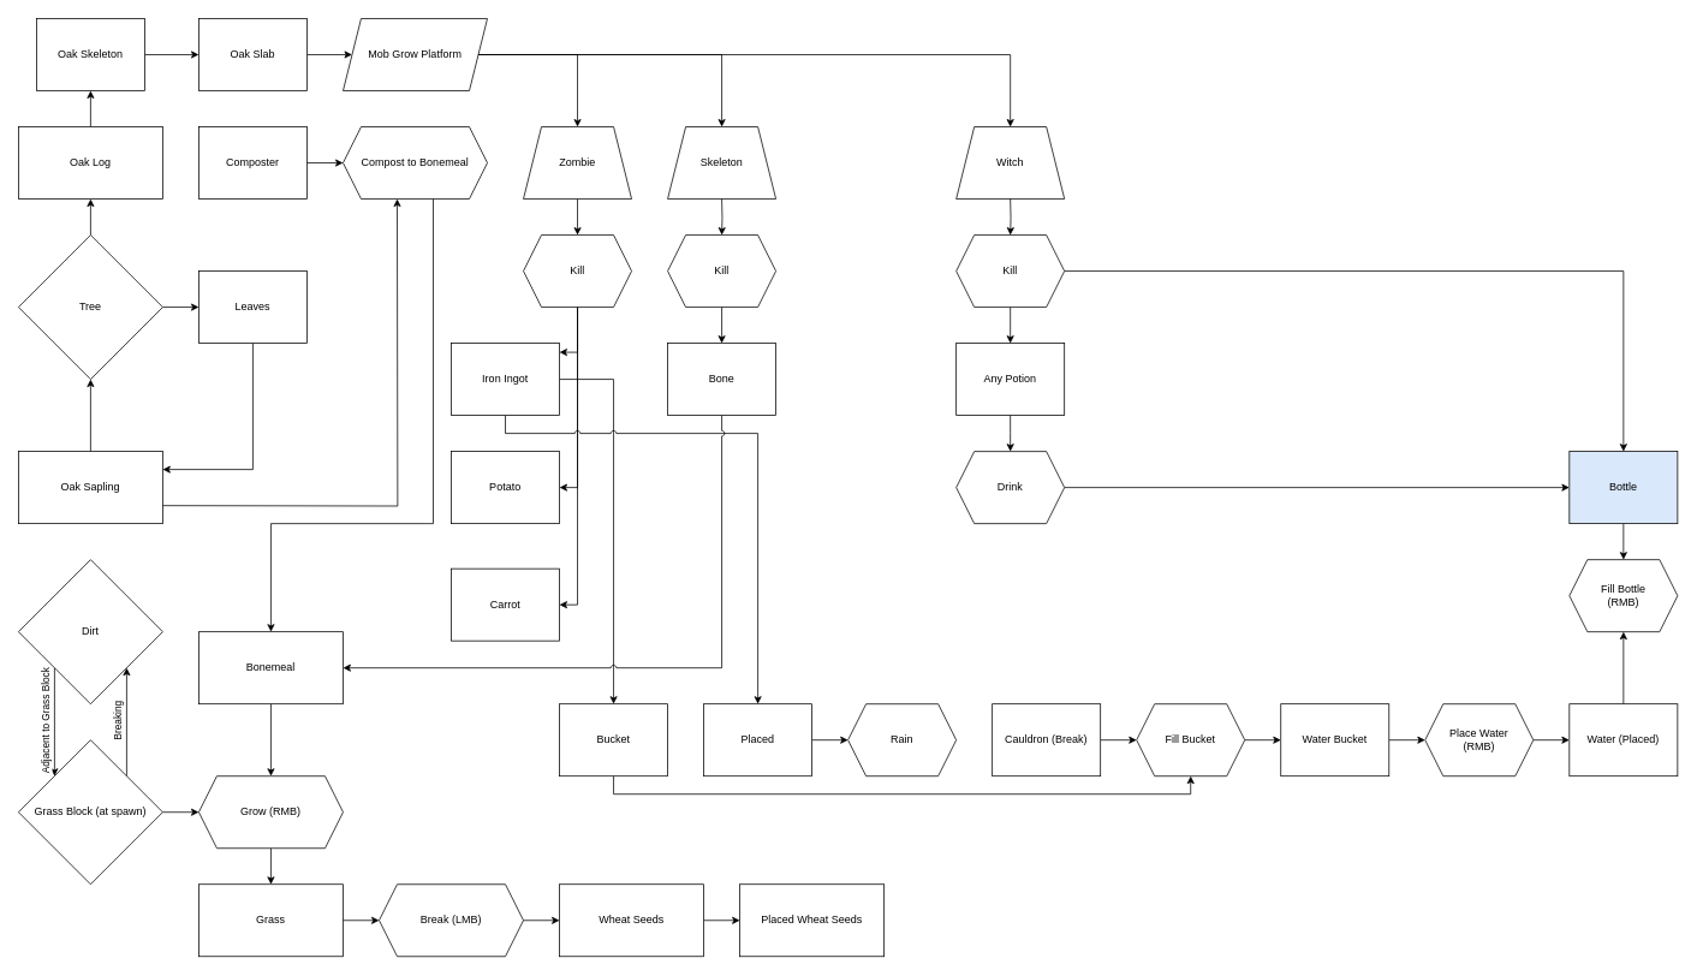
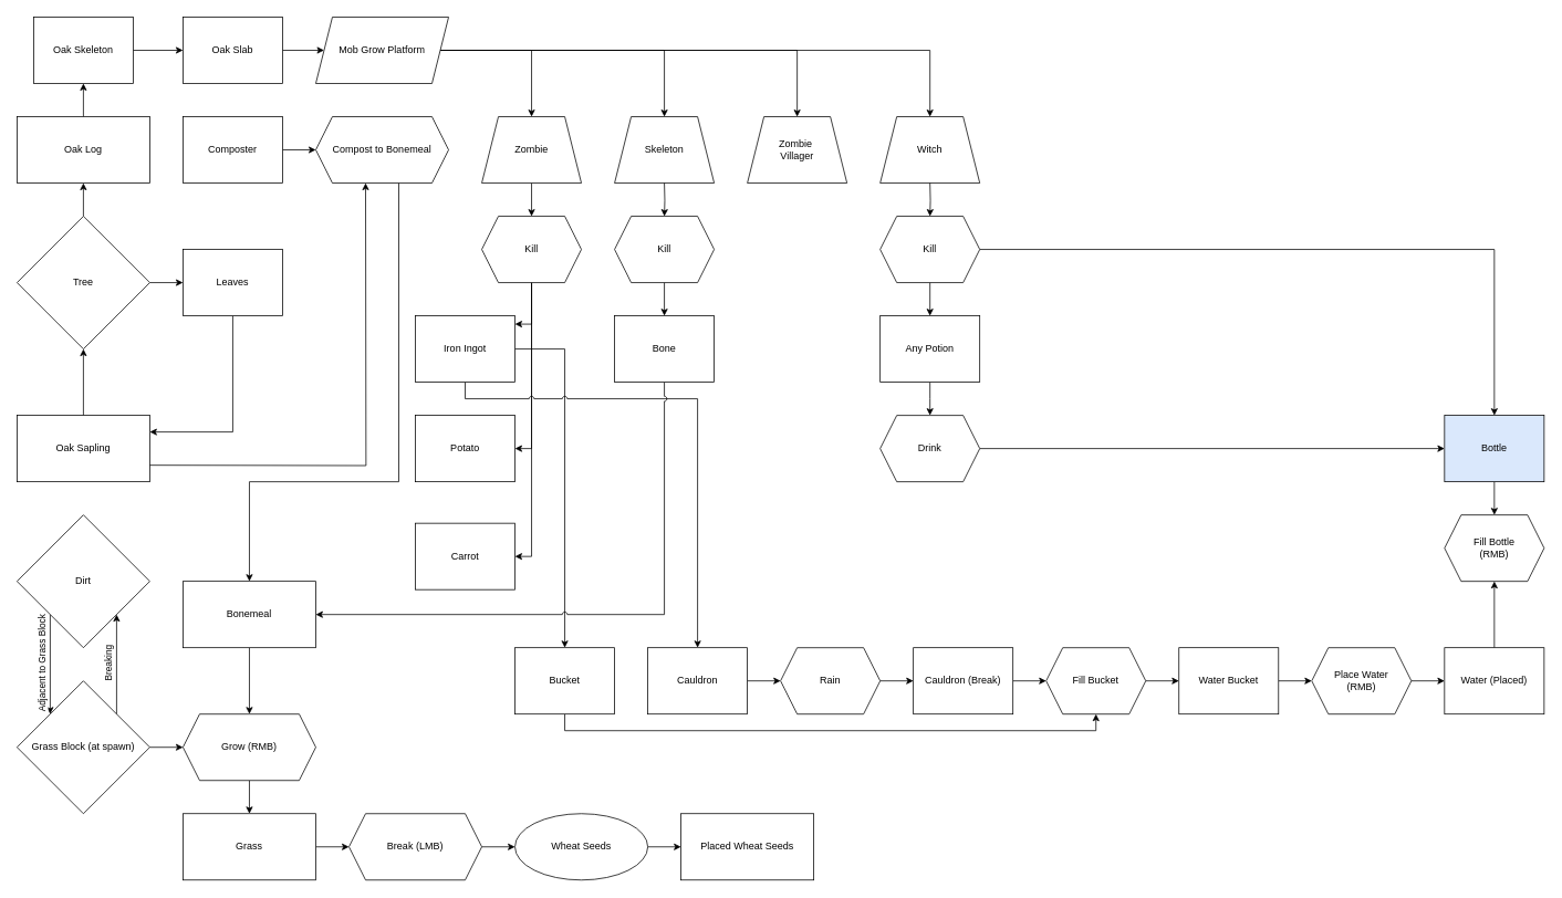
  <mxCell id="0" />
  <mxCell id="1" parent="0" />
  <mxCell id="2" style="edgeStyle=orthogonalEdgeStyle;rounded=0;orthogonalLoop=1;jettySize=auto;html=1;exitX=1;exitY=0.5;exitDx=0;exitDy=0;entryX=0;entryY=0.5;entryDx=0;entryDy=0;" edge="1" parent="1" source="4" target="13"><mxGeometry relative="1" as="geometry" /></mxCell>
  <mxCell id="3" value="" style="edgeStyle=orthogonalEdgeStyle;rounded=0;orthogonalLoop=1;jettySize=auto;html=1;" edge="1" parent="1" source="4" target="18"><mxGeometry relative="1" as="geometry" /></mxCell>
  <mxCell id="4" value="Tree" style="rhombus;whiteSpace=wrap;html=1;" vertex="1" parent="1"><mxGeometry x="20" y="260" width="160" height="160" as="geometry" /></mxCell>
  <mxCell id="5" style="edgeStyle=orthogonalEdgeStyle;rounded=0;orthogonalLoop=1;jettySize=auto;html=1;exitX=1;exitY=0;exitDx=0;exitDy=0;entryX=1;entryY=1;entryDx=0;entryDy=0;" edge="1" parent="1" source="8" target="11"><mxGeometry relative="1" as="geometry" /></mxCell>
  <mxCell id="6" value="Breaking" style="edgeLabel;html=1;align=center;verticalAlign=middle;resizable=0;points=[];rotation=-90;" vertex="1" connectable="0" parent="5"><mxGeometry x="-0.064" relative="1" as="geometry"><mxPoint x="-10" y="-4" as="offset" /></mxGeometry></mxCell>
  <mxCell id="7" style="edgeStyle=orthogonalEdgeStyle;rounded=0;orthogonalLoop=1;jettySize=auto;html=1;exitX=1;exitY=0.5;exitDx=0;exitDy=0;entryX=0;entryY=0.5;entryDx=0;entryDy=0;" edge="1" parent="1" source="8" target="28"><mxGeometry relative="1" as="geometry" /></mxCell>
  <mxCell id="8" value="Grass Block (at spawn)" style="rhombus;whiteSpace=wrap;html=1;" vertex="1" parent="1"><mxGeometry x="20" y="820" width="160" height="160" as="geometry" /></mxCell>
  <mxCell id="9" style="edgeStyle=orthogonalEdgeStyle;rounded=0;orthogonalLoop=1;jettySize=auto;html=1;exitX=0;exitY=1;exitDx=0;exitDy=0;entryX=0;entryY=0;entryDx=0;entryDy=0;" edge="1" parent="1" source="11" target="8"><mxGeometry relative="1" as="geometry" /></mxCell>
  <mxCell id="10" value="&lt;div&gt;Adjacent to Grass Block&lt;/div&gt;" style="edgeLabel;html=1;align=center;verticalAlign=middle;resizable=0;points=[];rotation=-90;" vertex="1" connectable="0" parent="9"><mxGeometry x="-0.172" y="2" relative="1" as="geometry"><mxPoint x="-12" y="10" as="offset" /></mxGeometry></mxCell>
  <mxCell id="11" value="&lt;div&gt;Dirt&lt;br&gt;&lt;/div&gt;" style="rhombus;whiteSpace=wrap;html=1;" vertex="1" parent="1"><mxGeometry x="20" y="620" width="160" height="160" as="geometry" /></mxCell>
  <mxCell id="12" style="edgeStyle=orthogonalEdgeStyle;rounded=0;orthogonalLoop=1;jettySize=auto;html=1;exitX=0.5;exitY=1;exitDx=0;exitDy=0;entryX=1;entryY=0.25;entryDx=0;entryDy=0;" edge="1" parent="1" source="13" target="16"><mxGeometry relative="1" as="geometry" /></mxCell>
  <mxCell id="13" value="Leaves" style="rounded=0;whiteSpace=wrap;html=1;" vertex="1" parent="1"><mxGeometry x="220" y="300" width="120" height="80" as="geometry" /></mxCell>
  <mxCell id="14" style="edgeStyle=orthogonalEdgeStyle;rounded=0;orthogonalLoop=1;jettySize=auto;html=1;entryX=0.5;entryY=1;entryDx=0;entryDy=0;" edge="1" parent="1" source="16" target="4"><mxGeometry relative="1" as="geometry" /></mxCell>
  <mxCell id="15" style="edgeStyle=orthogonalEdgeStyle;rounded=0;orthogonalLoop=1;jettySize=auto;html=1;exitX=1;exitY=0.75;exitDx=0;exitDy=0;" edge="1" parent="1"><mxGeometry relative="1" as="geometry"><mxPoint x="160" y="560" as="sourcePoint" /><mxPoint x="440" y="220" as="targetPoint" /></mxGeometry></mxCell>
  <mxCell id="16" value="&lt;div&gt;Oak Sapling&lt;/div&gt;" style="rounded=0;whiteSpace=wrap;html=1;" vertex="1" parent="1"><mxGeometry x="20" y="500" width="160" height="80" as="geometry" /></mxCell>
  <mxCell id="17" value="" style="edgeStyle=orthogonalEdgeStyle;rounded=0;orthogonalLoop=1;jettySize=auto;html=1;" edge="1" parent="1" source="18" target="20"><mxGeometry relative="1" as="geometry" /></mxCell>
  <mxCell id="18" value="Oak Log" style="rounded=0;whiteSpace=wrap;html=1;" vertex="1" parent="1"><mxGeometry x="20" y="140" width="160" height="80" as="geometry" /></mxCell>
  <mxCell id="19" value="" style="edgeStyle=orthogonalEdgeStyle;rounded=0;orthogonalLoop=1;jettySize=auto;html=1;" edge="1" parent="1" source="20" target="22"><mxGeometry relative="1" as="geometry" /></mxCell>
  <mxCell id="20" value="Oak Skeleton" style="rounded=0;whiteSpace=wrap;html=1;" vertex="1" parent="1"><mxGeometry x="40" y="20" width="120" height="80" as="geometry" /></mxCell>
  <mxCell id="21" style="edgeStyle=orthogonalEdgeStyle;rounded=0;orthogonalLoop=1;jettySize=auto;html=1;exitX=1;exitY=0.5;exitDx=0;exitDy=0;entryX=0;entryY=0.5;entryDx=0;entryDy=0;" edge="1" parent="1" source="22" target="39"><mxGeometry relative="1" as="geometry" /></mxCell>
  <mxCell id="22" value="Oak Slab" style="rounded=0;whiteSpace=wrap;html=1;" vertex="1" parent="1"><mxGeometry x="220" y="20" width="120" height="80" as="geometry" /></mxCell>
  <mxCell id="23" style="edgeStyle=orthogonalEdgeStyle;rounded=0;orthogonalLoop=1;jettySize=auto;html=1;exitX=1;exitY=0.5;exitDx=0;exitDy=0;entryX=0;entryY=0.5;entryDx=0;entryDy=0;" edge="1" parent="1" source="24" target="26"><mxGeometry relative="1" as="geometry" /></mxCell>
  <mxCell id="24" value="Composter" style="rounded=0;whiteSpace=wrap;html=1;" vertex="1" parent="1"><mxGeometry x="220" y="140" width="120" height="80" as="geometry" /></mxCell>
  <mxCell id="25" style="edgeStyle=orthogonalEdgeStyle;rounded=0;orthogonalLoop=1;jettySize=auto;html=1;exitX=0.625;exitY=1;exitDx=0;exitDy=0;" edge="1" parent="1" source="26" target="58"><mxGeometry relative="1" as="geometry"><Array as="points"><mxPoint x="480" y="580" /><mxPoint x="300" y="580" /></Array></mxGeometry></mxCell>
  <mxCell id="26" value="Compost to Bonemeal" style="shape=hexagon;perimeter=hexagonPerimeter2;whiteSpace=wrap;html=1;fixedSize=1;" vertex="1" parent="1"><mxGeometry x="380" y="140" width="160" height="80" as="geometry" /></mxCell>
  <mxCell id="27" style="edgeStyle=orthogonalEdgeStyle;rounded=0;orthogonalLoop=1;jettySize=auto;html=1;exitX=0.5;exitY=1;exitDx=0;exitDy=0;entryX=0.5;entryY=0;entryDx=0;entryDy=0;" edge="1" parent="1" source="28" target="30"><mxGeometry relative="1" as="geometry" /></mxCell>
  <mxCell id="28" value="Grow (RMB)" style="shape=hexagon;perimeter=hexagonPerimeter2;whiteSpace=wrap;html=1;fixedSize=1;" vertex="1" parent="1"><mxGeometry x="220" y="860" width="160" height="80" as="geometry" /></mxCell>
  <mxCell id="29" style="edgeStyle=orthogonalEdgeStyle;rounded=0;orthogonalLoop=1;jettySize=auto;html=1;exitX=1;exitY=0.5;exitDx=0;exitDy=0;entryX=0;entryY=0.5;entryDx=0;entryDy=0;" edge="1" parent="1" source="30" target="32"><mxGeometry relative="1" as="geometry" /></mxCell>
  <mxCell id="30" value="Grass" style="rounded=0;whiteSpace=wrap;html=1;" vertex="1" parent="1"><mxGeometry x="220" y="980" width="160" height="80" as="geometry" /></mxCell>
  <mxCell id="31" style="edgeStyle=orthogonalEdgeStyle;rounded=0;orthogonalLoop=1;jettySize=auto;html=1;exitX=1;exitY=0.5;exitDx=0;exitDy=0;entryX=0;entryY=0.5;entryDx=0;entryDy=0;" edge="1" parent="1" source="32" target="34"><mxGeometry relative="1" as="geometry" /></mxCell>
  <mxCell id="32" value="&lt;div&gt;Break (LMB)&lt;/div&gt;" style="shape=hexagon;perimeter=hexagonPerimeter2;whiteSpace=wrap;html=1;fixedSize=1;" vertex="1" parent="1"><mxGeometry x="420" y="980" width="160" height="80" as="geometry" /></mxCell>
  <mxCell id="33" value="" style="edgeStyle=orthogonalEdgeStyle;rounded=0;orthogonalLoop=1;jettySize=auto;html=1;" edge="1" parent="1" source="34" target="43"><mxGeometry relative="1" as="geometry" /></mxCell>
- <mxCell id="34" value="Wheat Seeds" style="rounded=0;whiteSpace=wrap;html=1;" vertex="1" parent="1"><mxGeometry x="620" y="980" width="160" height="80" as="geometry" /></mxCell>
+ <mxCell id="34" value="Wheat Seeds" style="ellipse;whiteSpace=wrap;html=1;" vertex="1" parent="1"><mxGeometry x="620" y="980" width="160" height="80" as="geometry" /></mxCell>
  <mxCell id="35" style="edgeStyle=orthogonalEdgeStyle;rounded=0;orthogonalLoop=1;jettySize=auto;html=1;exitX=1;exitY=0.5;exitDx=0;exitDy=0;" edge="1" parent="1" source="39" target="41"><mxGeometry relative="1" as="geometry" /></mxCell>
  <mxCell id="36" style="edgeStyle=orthogonalEdgeStyle;rounded=0;orthogonalLoop=1;jettySize=auto;html=1;exitX=1;exitY=0.5;exitDx=0;exitDy=0;entryX=0.5;entryY=0;entryDx=0;entryDy=0;" edge="1" parent="1" source="39" target="42"><mxGeometry relative="1" as="geometry" /></mxCell>
+ <mxCell id="37" style="edgeStyle=orthogonalEdgeStyle;rounded=0;orthogonalLoop=1;jettySize=auto;html=1;exitX=1;exitY=0.5;exitDx=0;exitDy=0;" edge="1" parent="1" source="39" target="51"><mxGeometry relative="1" as="geometry" /></mxCell>
  <mxCell id="38" style="edgeStyle=orthogonalEdgeStyle;rounded=0;orthogonalLoop=1;jettySize=auto;html=1;exitX=1;exitY=0.5;exitDx=0;exitDy=0;entryX=0.5;entryY=0;entryDx=0;entryDy=0;" edge="1" parent="1" source="39" target="65"><mxGeometry relative="1" as="geometry" /></mxCell>
  <mxCell id="39" value="Mob Grow Platform" style="shape=parallelogram;perimeter=parallelogramPerimeter;whiteSpace=wrap;html=1;fixedSize=1;" vertex="1" parent="1"><mxGeometry x="380" y="20" width="160" height="80" as="geometry" /></mxCell>
  <mxCell id="40" value="" style="edgeStyle=orthogonalEdgeStyle;rounded=0;orthogonalLoop=1;jettySize=auto;html=1;" edge="1" parent="1" source="41" target="47"><mxGeometry relative="1" as="geometry" /></mxCell>
  <mxCell id="41" value="Zombie" style="shape=trapezoid;perimeter=trapezoidPerimeter;whiteSpace=wrap;html=1;fixedSize=1;" vertex="1" parent="1"><mxGeometry x="580" y="140" width="120" height="80" as="geometry" /></mxCell>
  <mxCell id="42" value="&lt;div&gt;Skeleton&lt;/div&gt;" style="shape=trapezoid;perimeter=trapezoidPerimeter;whiteSpace=wrap;html=1;fixedSize=1;" vertex="1" parent="1"><mxGeometry x="740" y="140" width="120" height="80" as="geometry" /></mxCell>
  <mxCell id="43" value="Placed Wheat Seeds" style="rounded=0;whiteSpace=wrap;html=1;" vertex="1" parent="1"><mxGeometry x="820" y="980" width="160" height="80" as="geometry" /></mxCell>
  <mxCell id="44" style="edgeStyle=orthogonalEdgeStyle;rounded=0;orthogonalLoop=1;jettySize=auto;html=1;exitX=0.5;exitY=1;exitDx=0;exitDy=0;" edge="1" parent="1" source="47"><mxGeometry relative="1" as="geometry"><mxPoint x="620" y="390" as="targetPoint" /><Array as="points"><mxPoint x="640" y="390" /><mxPoint x="620" y="390" /></Array></mxGeometry></mxCell>
  <mxCell id="45" style="edgeStyle=orthogonalEdgeStyle;rounded=0;orthogonalLoop=1;jettySize=auto;html=1;exitX=0.5;exitY=1;exitDx=0;exitDy=0;entryX=1;entryY=0.5;entryDx=0;entryDy=0;" edge="1" parent="1" source="47" target="55"><mxGeometry relative="1" as="geometry" /></mxCell>
  <mxCell id="46" style="edgeStyle=orthogonalEdgeStyle;rounded=0;orthogonalLoop=1;jettySize=auto;html=1;exitX=0.5;exitY=1;exitDx=0;exitDy=0;entryX=1;entryY=0.5;entryDx=0;entryDy=0;" edge="1" parent="1" source="47" target="56"><mxGeometry relative="1" as="geometry" /></mxCell>
  <mxCell id="47" value="Kill" style="shape=hexagon;perimeter=hexagonPerimeter2;whiteSpace=wrap;html=1;fixedSize=1;" vertex="1" parent="1"><mxGeometry x="580" y="260" width="120" height="80" as="geometry" /></mxCell>
  <mxCell id="48" value="" style="edgeStyle=orthogonalEdgeStyle;rounded=0;orthogonalLoop=1;jettySize=auto;html=1;" edge="1" parent="1" target="50"><mxGeometry relative="1" as="geometry"><mxPoint x="800" y="220" as="sourcePoint" /></mxGeometry></mxCell>
  <mxCell id="49" style="edgeStyle=orthogonalEdgeStyle;rounded=0;orthogonalLoop=1;jettySize=auto;html=1;exitX=0.5;exitY=1;exitDx=0;exitDy=0;entryX=0.5;entryY=0;entryDx=0;entryDy=0;" edge="1" parent="1" source="50" target="60"><mxGeometry relative="1" as="geometry" /></mxCell>
  <mxCell id="50" value="Kill" style="shape=hexagon;perimeter=hexagonPerimeter2;whiteSpace=wrap;html=1;fixedSize=1;" vertex="1" parent="1"><mxGeometry x="740" y="260" width="120" height="80" as="geometry" /></mxCell>
+ <mxCell id="51" value="&lt;div&gt;Zombie&amp;nbsp;&lt;/div&gt;&lt;div&gt;Villager&lt;/div&gt;" style="shape=trapezoid;perimeter=trapezoidPerimeter;whiteSpace=wrap;html=1;fixedSize=1;" vertex="1" parent="1"><mxGeometry x="900" y="140" width="120" height="80" as="geometry" /></mxCell>
  <mxCell id="52" style="edgeStyle=orthogonalEdgeStyle;rounded=0;orthogonalLoop=1;jettySize=auto;html=1;exitX=1;exitY=0.5;exitDx=0;exitDy=0;entryX=0.5;entryY=0;entryDx=0;entryDy=0;" edge="1" parent="1" source="54" target="62"><mxGeometry relative="1" as="geometry" /></mxCell>
  <mxCell id="53" style="edgeStyle=orthogonalEdgeStyle;rounded=0;orthogonalLoop=1;jettySize=auto;html=1;exitX=0.5;exitY=1;exitDx=0;exitDy=0;jumpStyle=arc;" edge="1" parent="1" source="54" target="64"><mxGeometry relative="1" as="geometry"><Array as="points"><mxPoint x="560" y="480" /><mxPoint x="840" y="480" /></Array></mxGeometry></mxCell>
  <mxCell id="54" value="Iron Ingot" style="rounded=0;whiteSpace=wrap;html=1;" vertex="1" parent="1"><mxGeometry x="500" y="380" width="120" height="80" as="geometry" /></mxCell>
  <mxCell id="55" value="Potato" style="rounded=0;whiteSpace=wrap;html=1;" vertex="1" parent="1"><mxGeometry x="500" y="500" width="120" height="80" as="geometry" /></mxCell>
  <mxCell id="56" value="Carrot" style="rounded=0;whiteSpace=wrap;html=1;" vertex="1" parent="1"><mxGeometry x="500" y="630" width="120" height="80" as="geometry" /></mxCell>
  <mxCell id="57" value="" style="edgeStyle=orthogonalEdgeStyle;rounded=0;orthogonalLoop=1;jettySize=auto;html=1;" edge="1" parent="1" source="58" target="28"><mxGeometry relative="1" as="geometry" /></mxCell>
  <mxCell id="58" value="Bonemeal" style="rounded=0;whiteSpace=wrap;html=1;" vertex="1" parent="1"><mxGeometry x="220" y="700" width="160" height="80" as="geometry" /></mxCell>
  <mxCell id="59" style="edgeStyle=orthogonalEdgeStyle;rounded=0;orthogonalLoop=1;jettySize=auto;html=1;exitX=0.5;exitY=1;exitDx=0;exitDy=0;entryX=1;entryY=0.5;entryDx=0;entryDy=0;jumpStyle=arc;" edge="1" parent="1" source="60" target="58"><mxGeometry relative="1" as="geometry" /></mxCell>
  <mxCell id="60" value="Bone" style="rounded=0;whiteSpace=wrap;html=1;" vertex="1" parent="1"><mxGeometry x="740" y="380" width="120" height="80" as="geometry" /></mxCell>
  <mxCell id="61" style="edgeStyle=orthogonalEdgeStyle;rounded=0;orthogonalLoop=1;jettySize=auto;html=1;exitX=0.5;exitY=1;exitDx=0;exitDy=0;entryX=0.5;entryY=1;entryDx=0;entryDy=0;" edge="1" parent="1" source="62" target="81"><mxGeometry relative="1" as="geometry" /></mxCell>
  <mxCell id="62" value="Bucket" style="rounded=0;whiteSpace=wrap;html=1;" vertex="1" parent="1"><mxGeometry x="620" y="780" width="120" height="80" as="geometry" /></mxCell>
  <mxCell id="63" style="edgeStyle=orthogonalEdgeStyle;rounded=0;orthogonalLoop=1;jettySize=auto;html=1;exitX=1;exitY=0.5;exitDx=0;exitDy=0;entryX=0;entryY=0.5;entryDx=0;entryDy=0;" edge="1" parent="1" source="64" target="77"><mxGeometry relative="1" as="geometry" /></mxCell>
- <mxCell id="64" value="Placed" style="rounded=0;whiteSpace=wrap;html=1;" vertex="1" parent="1"><mxGeometry x="780" y="780" width="120" height="80" as="geometry" /></mxCell>
+ <mxCell id="64" value="Cauldron" style="rounded=0;whiteSpace=wrap;html=1;" vertex="1" parent="1"><mxGeometry x="780" y="780" width="120" height="80" as="geometry" /></mxCell>
  <mxCell id="65" value="Witch" style="shape=trapezoid;perimeter=trapezoidPerimeter;whiteSpace=wrap;html=1;fixedSize=1;" vertex="1" parent="1"><mxGeometry x="1060" y="140" width="120" height="80" as="geometry" /></mxCell>
  <mxCell id="66" value="" style="edgeStyle=orthogonalEdgeStyle;rounded=0;orthogonalLoop=1;jettySize=auto;html=1;" edge="1" parent="1" target="69"><mxGeometry relative="1" as="geometry"><mxPoint x="1120" y="220" as="sourcePoint" /></mxGeometry></mxCell>
  <mxCell id="67" value="" style="edgeStyle=orthogonalEdgeStyle;rounded=0;orthogonalLoop=1;jettySize=auto;html=1;" edge="1" parent="1" source="69" target="73"><mxGeometry relative="1" as="geometry" /></mxCell>
  <mxCell id="68" style="edgeStyle=orthogonalEdgeStyle;rounded=0;orthogonalLoop=1;jettySize=auto;html=1;exitX=1;exitY=0.5;exitDx=0;exitDy=0;entryX=0.5;entryY=0;entryDx=0;entryDy=0;" edge="1" parent="1" source="69" target="71"><mxGeometry relative="1" as="geometry" /></mxCell>
  <mxCell id="69" value="Kill" style="shape=hexagon;perimeter=hexagonPerimeter2;whiteSpace=wrap;html=1;fixedSize=1;" vertex="1" parent="1"><mxGeometry x="1060" y="260" width="120" height="80" as="geometry" /></mxCell>
  <mxCell id="70" style="edgeStyle=orthogonalEdgeStyle;rounded=0;orthogonalLoop=1;jettySize=auto;html=1;exitX=0.5;exitY=1;exitDx=0;exitDy=0;entryX=0.5;entryY=0;entryDx=0;entryDy=0;" edge="1" parent="1" source="71" target="88"><mxGeometry relative="1" as="geometry" /></mxCell>
  <mxCell id="71" value="Bottle" style="rounded=0;whiteSpace=wrap;html=1;fillColor=#dae8fc;" vertex="1" parent="1"><mxGeometry x="1740" y="500" width="120" height="80" as="geometry" /></mxCell>
  <mxCell id="72" value="" style="edgeStyle=orthogonalEdgeStyle;rounded=0;orthogonalLoop=1;jettySize=auto;html=1;" edge="1" parent="1" source="73"><mxGeometry relative="1" as="geometry"><mxPoint x="1120" y="500" as="targetPoint" /></mxGeometry></mxCell>
  <mxCell id="73" value="Any Potion" style="rounded=0;whiteSpace=wrap;html=1;" vertex="1" parent="1"><mxGeometry x="1060" y="380" width="120" height="80" as="geometry" /></mxCell>
  <mxCell id="74" style="edgeStyle=orthogonalEdgeStyle;rounded=0;orthogonalLoop=1;jettySize=auto;html=1;exitX=1;exitY=0.5;exitDx=0;exitDy=0;" edge="1" parent="1" source="75" target="71"><mxGeometry relative="1" as="geometry" /></mxCell>
  <mxCell id="75" value="Drink" style="shape=hexagon;perimeter=hexagonPerimeter2;whiteSpace=wrap;html=1;fixedSize=1;" vertex="1" parent="1"><mxGeometry x="1060" y="500" width="120" height="80" as="geometry" /></mxCell>
+ <mxCell id="76" style="edgeStyle=orthogonalEdgeStyle;rounded=0;orthogonalLoop=1;jettySize=auto;html=1;exitX=1;exitY=0.5;exitDx=0;exitDy=0;entryX=0;entryY=0.5;entryDx=0;entryDy=0;" edge="1" parent="1" source="77" target="79"><mxGeometry relative="1" as="geometry" /></mxCell>
  <mxCell id="77" value="Rain" style="shape=hexagon;perimeter=hexagonPerimeter2;whiteSpace=wrap;html=1;fixedSize=1;" vertex="1" parent="1"><mxGeometry x="940" y="780" width="120" height="80" as="geometry" /></mxCell>
  <mxCell id="78" value="" style="edgeStyle=orthogonalEdgeStyle;rounded=0;orthogonalLoop=1;jettySize=auto;html=1;" edge="1" parent="1" source="79" target="81"><mxGeometry relative="1" as="geometry" /></mxCell>
  <mxCell id="79" value="Cauldron (Break)" style="rounded=0;whiteSpace=wrap;html=1;" vertex="1" parent="1"><mxGeometry x="1100" y="780" width="120" height="80" as="geometry" /></mxCell>
  <mxCell id="80" style="edgeStyle=orthogonalEdgeStyle;rounded=0;orthogonalLoop=1;jettySize=auto;html=1;exitX=1;exitY=0.5;exitDx=0;exitDy=0;entryX=0;entryY=0.5;entryDx=0;entryDy=0;" edge="1" parent="1" source="81" target="83"><mxGeometry relative="1" as="geometry" /></mxCell>
  <mxCell id="81" value="Fill Bucket" style="shape=hexagon;perimeter=hexagonPerimeter2;whiteSpace=wrap;html=1;fixedSize=1;" vertex="1" parent="1"><mxGeometry x="1260" y="780" width="120" height="80" as="geometry" /></mxCell>
  <mxCell id="82" value="" style="edgeStyle=orthogonalEdgeStyle;rounded=0;orthogonalLoop=1;jettySize=auto;html=1;" edge="1" parent="1" source="83" target="85"><mxGeometry relative="1" as="geometry" /></mxCell>
  <mxCell id="83" value="Water Bucket" style="rounded=0;whiteSpace=wrap;html=1;" vertex="1" parent="1"><mxGeometry x="1420" y="780" width="120" height="80" as="geometry" /></mxCell>
  <mxCell id="84" style="edgeStyle=orthogonalEdgeStyle;rounded=0;orthogonalLoop=1;jettySize=auto;html=1;exitX=1;exitY=0.5;exitDx=0;exitDy=0;entryX=0;entryY=0.5;entryDx=0;entryDy=0;" edge="1" parent="1" source="85" target="87"><mxGeometry relative="1" as="geometry" /></mxCell>
  <mxCell id="85" value="Place Water&lt;br&gt;(RMB)" style="shape=hexagon;perimeter=hexagonPerimeter2;whiteSpace=wrap;html=1;fixedSize=1;" vertex="1" parent="1"><mxGeometry x="1580" y="780" width="120" height="80" as="geometry" /></mxCell>
  <mxCell id="86" style="edgeStyle=orthogonalEdgeStyle;rounded=0;orthogonalLoop=1;jettySize=auto;html=1;exitX=0.5;exitY=0;exitDx=0;exitDy=0;entryX=0.5;entryY=1;entryDx=0;entryDy=0;" edge="1" parent="1" source="87" target="88"><mxGeometry relative="1" as="geometry" /></mxCell>
  <mxCell id="87" value="Water (Placed)" style="rounded=0;whiteSpace=wrap;html=1;" vertex="1" parent="1"><mxGeometry x="1740" y="780" width="120" height="80" as="geometry" /></mxCell>
  <mxCell id="88" value="&lt;div&gt;Fill Bottle &lt;br&gt;&lt;/div&gt;&lt;div&gt;(RMB)&lt;br&gt;&lt;/div&gt;" style="shape=hexagon;perimeter=hexagonPerimeter2;whiteSpace=wrap;html=1;fixedSize=1;" vertex="1" parent="1"><mxGeometry x="1740" y="620" width="120" height="80" as="geometry" /></mxCell>
